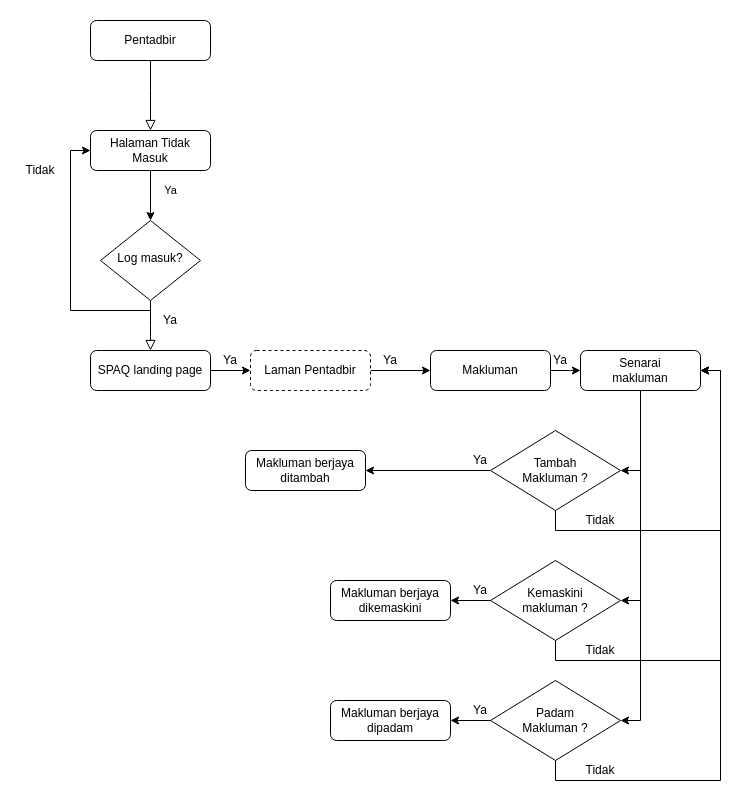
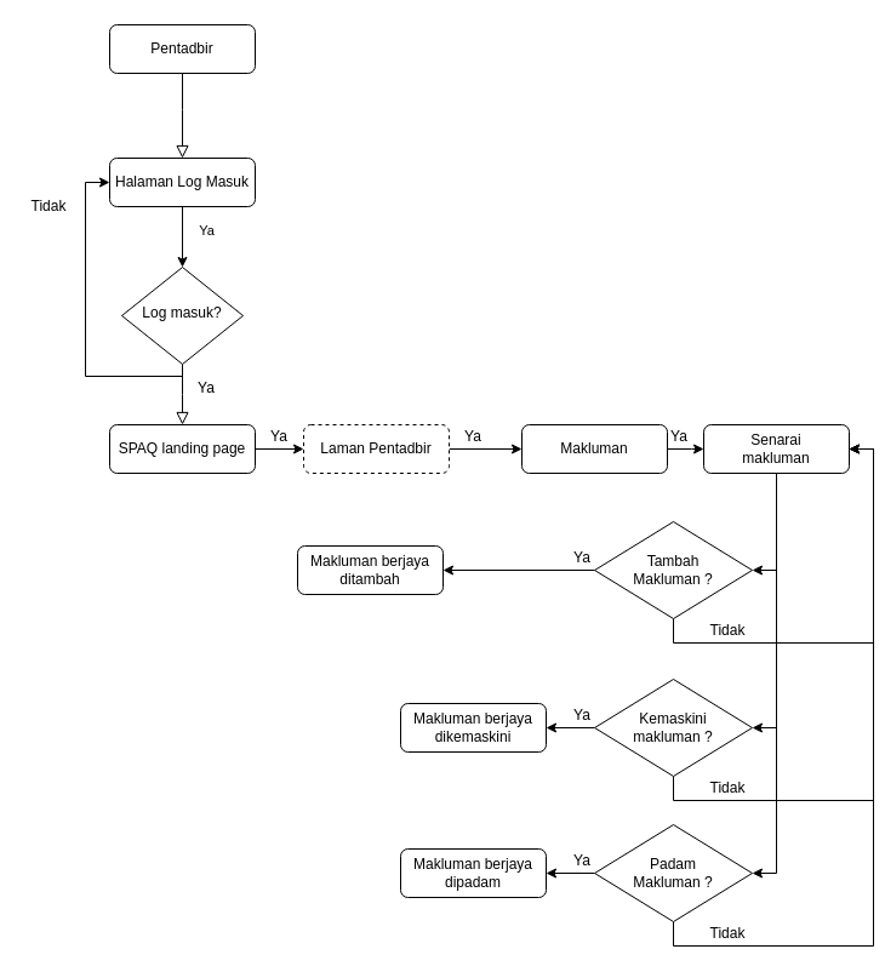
  <mxCell id="0" />
  <mxCell id="1" parent="0" />
  <mxCell id="2" value="" style="rounded=0;html=1;jettySize=auto;orthogonalLoop=1;fontSize=11;endArrow=block;endFill=0;endSize=8;strokeWidth=1;shadow=0;labelBackgroundColor=none;edgeStyle=orthogonalEdgeStyle;" parent="1" source="3" edge="1"><mxGeometry relative="1" as="geometry"><mxPoint x="150" y="130" as="targetPoint" /><Array as="points"><mxPoint x="150" y="90" /><mxPoint x="150" y="90" /></Array></mxGeometry></mxCell>
  <mxCell id="3" value="Pentadbir" style="rounded=1;whiteSpace=wrap;html=1;fontSize=12;glass=0;strokeWidth=1;shadow=0;" parent="1" vertex="1"><mxGeometry x="90" y="20" width="120" height="40" as="geometry" /></mxCell>
  <mxCell id="4" value="Ya" style="rounded=0;html=1;jettySize=auto;orthogonalLoop=1;fontSize=11;endArrow=block;endFill=0;endSize=8;strokeWidth=1;shadow=0;labelBackgroundColor=none;edgeStyle=orthogonalEdgeStyle;" parent="1" source="6" edge="1"><mxGeometry x="-1" y="112" relative="1" as="geometry"><mxPoint x="-92" y="-110" as="offset" /><mxPoint x="150" y="350" as="targetPoint" /></mxGeometry></mxCell>
  <mxCell id="5" style="edgeStyle=orthogonalEdgeStyle;rounded=0;orthogonalLoop=1;jettySize=auto;html=1;entryX=0;entryY=0.5;entryDx=0;entryDy=0;" parent="1" source="6" target="12" edge="1"><mxGeometry relative="1" as="geometry"><Array as="points"><mxPoint x="150" y="310" /><mxPoint x="70" y="310" /><mxPoint x="70" y="150" /></Array></mxGeometry></mxCell>
  <mxCell id="6" value="Log masuk?" style="rhombus;whiteSpace=wrap;html=1;shadow=0;fontFamily=Helvetica;fontSize=12;align=center;strokeWidth=1;spacing=6;spacingTop=-4;" parent="1" vertex="1"><mxGeometry x="100" y="220" width="100" height="80" as="geometry" /></mxCell>
  <mxCell id="7" style="edgeStyle=orthogonalEdgeStyle;rounded=0;orthogonalLoop=1;jettySize=auto;html=1;entryX=0;entryY=0.5;entryDx=0;entryDy=0;" parent="1" source="8" target="10" edge="1"><mxGeometry relative="1" as="geometry" /></mxCell>
  <mxCell id="8" value="SPAQ landing page" style="rounded=1;whiteSpace=wrap;html=1;fontSize=12;glass=0;strokeWidth=1;shadow=0;" parent="1" vertex="1"><mxGeometry x="90" y="350" width="120" height="40" as="geometry" /></mxCell>
  <mxCell id="9" style="edgeStyle=orthogonalEdgeStyle;rounded=0;orthogonalLoop=1;jettySize=auto;html=1;entryX=0;entryY=0.5;entryDx=0;entryDy=0;" parent="1" source="10" target="16" edge="1"><mxGeometry relative="1" as="geometry" /></mxCell>
  <mxCell id="10" value="Laman Pentadbir" style="rounded=1;whiteSpace=wrap;html=1;fontSize=12;glass=0;strokeWidth=1;shadow=0;dashed=1;" parent="1" vertex="1"><mxGeometry x="250" y="350" width="120" height="40" as="geometry" /></mxCell>
  <mxCell id="11" style="edgeStyle=orthogonalEdgeStyle;rounded=0;orthogonalLoop=1;jettySize=auto;html=1;entryX=0.5;entryY=0;entryDx=0;entryDy=0;" parent="1" source="12" target="6" edge="1"><mxGeometry relative="1" as="geometry" /></mxCell>
- <mxCell id="12" value="Halaman Tidak Masuk" style="rounded=1;whiteSpace=wrap;html=1;fontSize=12;glass=0;strokeWidth=1;shadow=0;strokeColor=#000000;" parent="1" vertex="1"><mxGeometry x="90" y="130" width="120" height="40" as="geometry" /></mxCell>
+ <mxCell id="12" value="Halaman Log Masuk" style="rounded=1;whiteSpace=wrap;html=1;fontSize=12;glass=0;strokeWidth=1;shadow=0;strokeColor=#000000;" parent="1" vertex="1"><mxGeometry x="90" y="130" width="120" height="40" as="geometry" /></mxCell>
  <mxCell id="13" value="Tidak" style="text;html=1;strokeColor=none;fillColor=none;align=center;verticalAlign=middle;whiteSpace=wrap;rounded=0;" parent="1" vertex="1"><mxGeometry x="20" y="160" width="40" height="20" as="geometry" /></mxCell>
  <mxCell id="14" value="Ya" style="text;html=1;strokeColor=none;fillColor=none;align=center;verticalAlign=middle;whiteSpace=wrap;rounded=0;" parent="1" vertex="1"><mxGeometry x="150" y="310" width="40" height="20" as="geometry" /></mxCell>
  <mxCell id="15" value="" style="edgeStyle=orthogonalEdgeStyle;rounded=0;orthogonalLoop=1;jettySize=auto;html=1;" parent="1" source="16" edge="1"><mxGeometry relative="1" as="geometry"><mxPoint x="580" y="370" as="targetPoint" /></mxGeometry></mxCell>
  <mxCell id="16" value="Makluman" style="rounded=1;whiteSpace=wrap;html=1;fontSize=12;glass=0;strokeWidth=1;shadow=0;" parent="1" vertex="1"><mxGeometry x="430" y="350" width="120" height="40" as="geometry" /></mxCell>
  <mxCell id="17" style="edgeStyle=orthogonalEdgeStyle;rounded=0;orthogonalLoop=1;jettySize=auto;html=1;entryX=1;entryY=0.5;entryDx=0;entryDy=0;" parent="1" source="19" target="20" edge="1"><mxGeometry relative="1" as="geometry" /></mxCell>
  <mxCell id="18" style="edgeStyle=orthogonalEdgeStyle;rounded=0;orthogonalLoop=1;jettySize=auto;html=1;entryX=1;entryY=0.5;entryDx=0;entryDy=0;exitX=0.5;exitY=1;exitDx=0;exitDy=0;" parent="1" source="19" target="24" edge="1"><mxGeometry relative="1" as="geometry" /></mxCell>
  <mxCell id="19" value="Tambah &lt;br&gt;Makluman&amp;nbsp;?" style="rhombus;whiteSpace=wrap;html=1;" parent="1" vertex="1"><mxGeometry x="490" y="430" width="130" height="80" as="geometry" /></mxCell>
  <mxCell id="20" value="Makluman berjaya&lt;br&gt;ditambah" style="rounded=1;whiteSpace=wrap;html=1;strokeColor=#000000;" parent="1" vertex="1"><mxGeometry x="245" y="450" width="120" height="40" as="geometry" /></mxCell>
  <mxCell id="21" style="edgeStyle=orthogonalEdgeStyle;rounded=0;orthogonalLoop=1;jettySize=auto;html=1;entryX=1;entryY=0.5;entryDx=0;entryDy=0;" parent="1" source="24" target="19" edge="1"><mxGeometry relative="1" as="geometry" /></mxCell>
  <mxCell id="22" style="edgeStyle=orthogonalEdgeStyle;rounded=0;orthogonalLoop=1;jettySize=auto;html=1;entryX=1;entryY=0.5;entryDx=0;entryDy=0;" parent="1" source="24" target="27" edge="1"><mxGeometry relative="1" as="geometry" /></mxCell>
  <mxCell id="23" style="edgeStyle=orthogonalEdgeStyle;rounded=0;orthogonalLoop=1;jettySize=auto;html=1;entryX=1;entryY=0.5;entryDx=0;entryDy=0;" parent="1" source="24" target="30" edge="1"><mxGeometry relative="1" as="geometry" /></mxCell>
  <mxCell id="24" value="Senarai&lt;br&gt;makluman" style="rounded=1;whiteSpace=wrap;html=1;fontSize=12;glass=0;strokeWidth=1;shadow=0;" parent="1" vertex="1"><mxGeometry x="580" y="350" width="120" height="40" as="geometry" /></mxCell>
  <mxCell id="25" style="edgeStyle=orthogonalEdgeStyle;rounded=0;orthogonalLoop=1;jettySize=auto;html=1;entryX=1;entryY=0.5;entryDx=0;entryDy=0;" parent="1" source="27" target="31" edge="1"><mxGeometry relative="1" as="geometry" /></mxCell>
  <mxCell id="26" style="edgeStyle=orthogonalEdgeStyle;rounded=0;orthogonalLoop=1;jettySize=auto;html=1;entryX=1;entryY=0.5;entryDx=0;entryDy=0;exitX=0.5;exitY=1;exitDx=0;exitDy=0;" parent="1" source="27" target="24" edge="1"><mxGeometry relative="1" as="geometry" /></mxCell>
  <mxCell id="27" value="Kemaskini &lt;br&gt;makluman&amp;nbsp;?" style="rhombus;whiteSpace=wrap;html=1;" parent="1" vertex="1"><mxGeometry x="490" y="560" width="130" height="80" as="geometry" /></mxCell>
  <mxCell id="28" style="edgeStyle=orthogonalEdgeStyle;rounded=0;orthogonalLoop=1;jettySize=auto;html=1;entryX=1;entryY=0.5;entryDx=0;entryDy=0;" parent="1" source="30" target="32" edge="1"><mxGeometry relative="1" as="geometry" /></mxCell>
  <mxCell id="29" style="edgeStyle=orthogonalEdgeStyle;rounded=0;orthogonalLoop=1;jettySize=auto;html=1;entryX=1;entryY=0.5;entryDx=0;entryDy=0;exitX=0.5;exitY=1;exitDx=0;exitDy=0;" parent="1" source="30" target="24" edge="1"><mxGeometry relative="1" as="geometry" /></mxCell>
  <mxCell id="30" value="Padam &lt;br&gt;Makluman&amp;nbsp;?" style="rhombus;whiteSpace=wrap;html=1;" parent="1" vertex="1"><mxGeometry x="490" y="680" width="130" height="80" as="geometry" /></mxCell>
  <mxCell id="31" value="Makluman berjaya&lt;br&gt;dikemaskini" style="rounded=1;whiteSpace=wrap;html=1;strokeColor=#000000;" parent="1" vertex="1"><mxGeometry x="330" y="580" width="120" height="40" as="geometry" /></mxCell>
  <mxCell id="32" value="Makluman berjaya&lt;br&gt;dipadam" style="rounded=1;whiteSpace=wrap;html=1;strokeColor=#000000;" parent="1" vertex="1"><mxGeometry x="330" y="700" width="120" height="40" as="geometry" /></mxCell>
  <mxCell id="33" value="Ya" style="text;html=1;strokeColor=none;fillColor=none;align=center;verticalAlign=middle;whiteSpace=wrap;rounded=0;" parent="1" vertex="1"><mxGeometry x="370" y="350" width="40" height="20" as="geometry" /></mxCell>
  <mxCell id="34" value="Ya" style="text;html=1;strokeColor=none;fillColor=none;align=center;verticalAlign=middle;whiteSpace=wrap;rounded=0;" parent="1" vertex="1"><mxGeometry x="540" y="350" width="40" height="20" as="geometry" /></mxCell>
  <mxCell id="35" value="Ya" style="text;html=1;strokeColor=none;fillColor=none;align=center;verticalAlign=middle;whiteSpace=wrap;rounded=0;" parent="1" vertex="1"><mxGeometry x="210" y="350" width="40" height="20" as="geometry" /></mxCell>
  <mxCell id="36" value="Ya" style="text;html=1;strokeColor=none;fillColor=none;align=center;verticalAlign=middle;whiteSpace=wrap;rounded=0;" parent="1" vertex="1"><mxGeometry x="460" y="450" width="40" height="20" as="geometry" /></mxCell>
  <mxCell id="37" value="Ya" style="text;html=1;strokeColor=none;fillColor=none;align=center;verticalAlign=middle;whiteSpace=wrap;rounded=0;" parent="1" vertex="1"><mxGeometry x="460" y="700" width="40" height="20" as="geometry" /></mxCell>
  <mxCell id="38" value="Ya" style="text;html=1;strokeColor=none;fillColor=none;align=center;verticalAlign=middle;whiteSpace=wrap;rounded=0;" parent="1" vertex="1"><mxGeometry x="460" y="580" width="40" height="20" as="geometry" /></mxCell>
  <mxCell id="39" value="Tidak" style="text;html=1;strokeColor=none;fillColor=none;align=center;verticalAlign=middle;whiteSpace=wrap;rounded=0;" parent="1" vertex="1"><mxGeometry x="580" y="640" width="40" height="20" as="geometry" /></mxCell>
  <mxCell id="40" value="Tidak" style="text;html=1;strokeColor=none;fillColor=none;align=center;verticalAlign=middle;whiteSpace=wrap;rounded=0;" parent="1" vertex="1"><mxGeometry x="580" y="760" width="40" height="20" as="geometry" /></mxCell>
  <mxCell id="41" value="Tidak" style="text;html=1;strokeColor=none;fillColor=none;align=center;verticalAlign=middle;whiteSpace=wrap;rounded=0;" parent="1" vertex="1"><mxGeometry x="580" y="510" width="40" height="20" as="geometry" /></mxCell>
